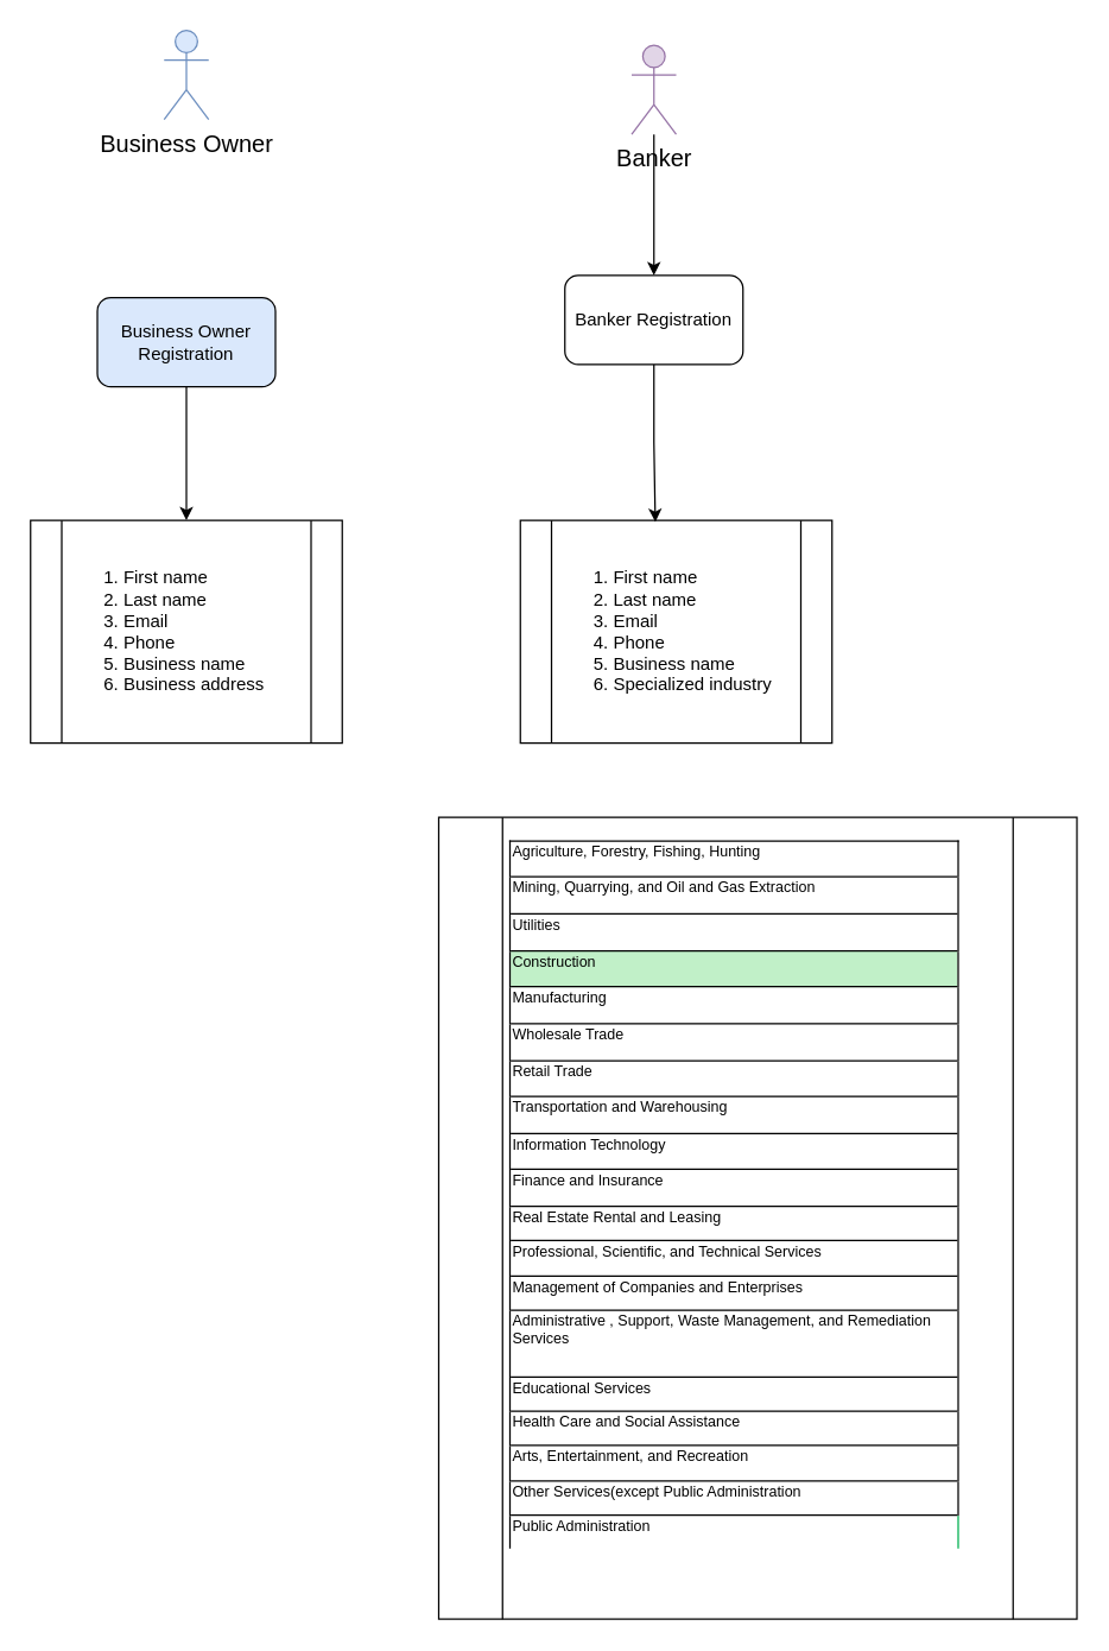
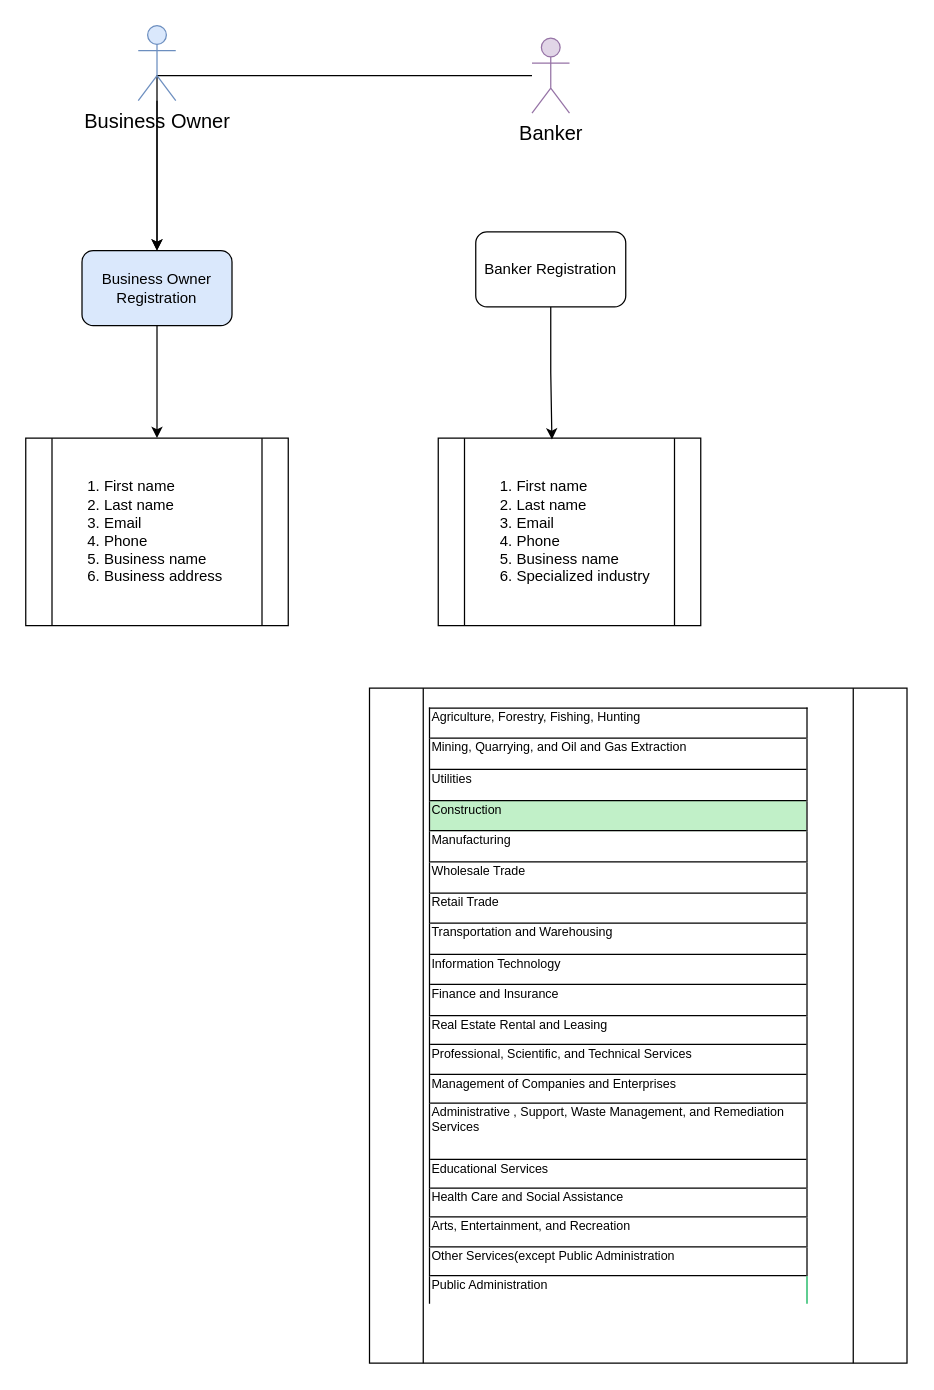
  <mxCell id="0" />
  <mxCell id="1" parent="0" />
- <mxCell id="3" style="edgeStyle=orthogonalEdgeStyle;rounded=0;orthogonalLoop=1;jettySize=auto;html=1;" edge="1" parent="1" source="11" target="7"><mxGeometry relative="1" as="geometry"><mxPoint x="350" y="70" as="sourcePoint" /></mxGeometry></mxCell>
+ <mxCell id="2" value="" style="edgeStyle=orthogonalEdgeStyle;rounded=0;orthogonalLoop=1;jettySize=auto;html=1;" edge="1" parent="1" source="10" target="5"><mxGeometry relative="1" as="geometry"><mxPoint x="125" y="140" as="sourcePoint" /></mxGeometry></mxCell>
+ <mxCell id="3" style="edgeStyle=orthogonalEdgeStyle;rounded=0;orthogonalLoop=1;jettySize=auto;html=1;" edge="1" parent="1" source="11" target="5"><mxGeometry relative="1" as="geometry"><mxPoint x="350" y="70" as="sourcePoint" /></mxGeometry></mxCell>
  <mxCell id="4" value="" style="edgeStyle=orthogonalEdgeStyle;rounded=0;orthogonalLoop=1;jettySize=auto;html=1;" edge="1" parent="1" source="5" target="6"><mxGeometry relative="1" as="geometry" /></mxCell>
  <mxCell id="5" value="Business Owner Registration" style="rounded=1;whiteSpace=wrap;html=1;fillColor=#dae8fc;" vertex="1" parent="1"><mxGeometry x="65" y="200" width="120" height="60" as="geometry" /></mxCell>
  <mxCell id="6" value="&lt;ol&gt;&lt;li&gt;First name&lt;/li&gt;&lt;li&gt;Last name&lt;/li&gt;&lt;li&gt;Email&lt;/li&gt;&lt;li&gt;Phone&lt;/li&gt;&lt;li&gt;Business name&lt;/li&gt;&lt;li&gt;Business address&lt;/li&gt;&lt;/ol&gt;" style="shape=process;whiteSpace=wrap;html=1;backgroundOutline=1;align=left;" vertex="1" parent="1"><mxGeometry x="20" y="350" width="210" height="150" as="geometry" /></mxCell>
  <mxCell id="7" value="Banker Registration" style="rounded=1;whiteSpace=wrap;html=1;" vertex="1" parent="1"><mxGeometry x="380" y="185" width="120" height="60" as="geometry" /></mxCell>
  <mxCell id="8" value="&lt;ol&gt;&lt;li&gt;First name&lt;/li&gt;&lt;li&gt;Last name&lt;/li&gt;&lt;li&gt;Email&lt;/li&gt;&lt;li&gt;Phone&lt;/li&gt;&lt;li&gt;Business name&lt;/li&gt;&lt;li&gt;Specialized industry&lt;/li&gt;&lt;/ol&gt;" style="shape=process;whiteSpace=wrap;html=1;backgroundOutline=1;align=left;" vertex="1" parent="1"><mxGeometry x="350" y="350" width="210" height="150" as="geometry" /></mxCell>
  <mxCell id="9" style="edgeStyle=orthogonalEdgeStyle;rounded=0;orthogonalLoop=1;jettySize=auto;html=1;entryX=0.433;entryY=0.007;entryDx=0;entryDy=0;entryPerimeter=0;" edge="1" parent="1" source="7" target="8"><mxGeometry relative="1" as="geometry" /></mxCell>
  <mxCell id="10" value="&lt;font style=&quot;font-size: 16px;&quot;&gt;Business Owner&lt;/font&gt;" style="shape=umlActor;verticalLabelPosition=bottom;verticalAlign=top;html=1;outlineConnect=0;fillColor=#dae8fc;strokeColor=#6c8ebf;" vertex="1" parent="1"><mxGeometry x="110" y="20" width="30" height="60" as="geometry" /></mxCell>
  <mxCell id="11" value="&lt;font style=&quot;font-size: 16px;&quot;&gt;Banker&lt;/font&gt;" style="shape=umlActor;verticalLabelPosition=bottom;verticalAlign=top;html=1;outlineConnect=0;fillColor=#e1d5e7;strokeColor=#9673a6;" vertex="1" parent="1"><mxGeometry x="425" y="30" width="30" height="60" as="geometry" /></mxCell>
  <mxCell id="12" value="&lt;table style=&quot;font-size: 10px;&quot;&gt;&lt;tbody&gt;&lt;tr&gt;&lt;td&gt;&lt;table style=&quot;border-collapse: collapse; width: 227pt;&quot; width=&quot;303&quot; cellspacing=&quot;0&quot; cellpadding=&quot;0&quot; border=&quot;0&quot;&gt;&lt;colgroup&gt;&lt;col style=&quot;width: 227pt;&quot; width=&quot;303&quot;&gt;&lt;/colgroup&gt;&lt;tbody&gt;&lt;tr style=&quot;height: 17pt;&quot; height=&quot;23&quot;&gt;&lt;td style=&quot;padding-top: 1px; padding-right: 1px; padding-left: 1px; font-family: &amp;quot;Aptos Narrow&amp;quot;, sans-serif; vertical-align: top; border-top: 0.5pt solid black; border-right: 0.5pt solid black; border-bottom: none; border-left: 0.5pt solid black; border-image: initial; height: 17pt; width: 227pt;&quot; width=&quot;303&quot; class=&quot;xl65&quot; height=&quot;23&quot;&gt;Agriculture, Forestry, Fishing, Hunting&lt;/td&gt;&lt;/tr&gt;&lt;tr style=&quot;height: 17pt;&quot; height=&quot;23&quot;&gt;&lt;td style=&quot;padding-top: 1px; padding-right: 1px; padding-left: 1px; font-family: &amp;quot;Aptos Narrow&amp;quot;, sans-serif; vertical-align: top; border-top: 0.5pt solid black; border-right: 0.5pt solid black; border-bottom: none; border-left: 0.5pt solid black; border-image: initial; height: 17pt; width: 227pt;&quot; width=&quot;303&quot; class=&quot;xl65&quot; height=&quot;23&quot;&gt;Mining, Quarrying, and Oil and Gas Extraction&lt;/td&gt;&lt;/tr&gt;&lt;tr style=&quot;height: 17pt;&quot; height=&quot;23&quot;&gt;&lt;td style=&quot;padding-top: 1px; padding-right: 1px; padding-left: 1px; font-family: &amp;quot;Aptos Narrow&amp;quot;, sans-serif; vertical-align: top; border-top: 0.5pt solid black; border-right: 0.5pt solid black; border-bottom: none; border-left: 0.5pt solid black; border-image: initial; height: 17pt; width: 227pt;&quot; width=&quot;303&quot; class=&quot;xl65&quot; height=&quot;23&quot;&gt;Utilities&lt;/td&gt;&lt;/tr&gt;&lt;tr style=&quot;height: 17pt;&quot; height=&quot;23&quot;&gt;&lt;td style=&quot;padding-top: 1px; padding-right: 1px; padding-left: 1px; font-family: &amp;quot;Aptos Narrow&amp;quot;, sans-serif; vertical-align: top; border-top: 0.5pt solid black; border-right: 0.5pt solid black; border-bottom: none; border-left: 0.5pt solid black; border-image: initial; background: rgb(193, 240, 200); height: 17pt; width: 227pt;&quot; width=&quot;303&quot; class=&quot;xl67&quot; height=&quot;23&quot;&gt;Construction&lt;/td&gt;&lt;/tr&gt;&lt;tr style=&quot;height: 17pt;&quot; height=&quot;23&quot;&gt;&lt;td style=&quot;padding-top: 1px; padding-right: 1px; padding-left: 1px; font-family: &amp;quot;Aptos Narrow&amp;quot;, sans-serif; vertical-align: top; border-top: 0.5pt solid black; border-right: 0.5pt solid black; border-bottom: none; border-left: 0.5pt solid black; border-image: initial; height: 17pt; width: 227pt;&quot; width=&quot;303&quot; class=&quot;xl65&quot; height=&quot;23&quot;&gt;Manufacturing&lt;/td&gt;&lt;/tr&gt;&lt;tr style=&quot;height: 17pt;&quot; height=&quot;23&quot;&gt;&lt;td style=&quot;padding-top: 1px; padding-right: 1px; padding-left: 1px; font-family: &amp;quot;Aptos Narrow&amp;quot;, sans-serif; vertical-align: top; border-top: 0.5pt solid black; border-right: 0.5pt solid black; border-bottom: none; border-left: 0.5pt solid black; border-image: initial; height: 17pt; width: 227pt;&quot; width=&quot;303&quot; class=&quot;xl65&quot; height=&quot;23&quot;&gt;Wholesale Trade&lt;/td&gt;&lt;/tr&gt;&lt;tr style=&quot;height: 17pt;&quot; height=&quot;23&quot;&gt;&lt;td style=&quot;padding-top: 1px; padding-right: 1px; padding-left: 1px; font-family: &amp;quot;Aptos Narrow&amp;quot;, sans-serif; vertical-align: top; border-top: 0.5pt solid black; border-right: 0.5pt solid black; border-bottom: none; border-left: 0.5pt solid black; border-image: initial; height: 17pt; width: 227pt;&quot; width=&quot;303&quot; class=&quot;xl65&quot; height=&quot;23&quot;&gt;Retail Trade&lt;/td&gt;&lt;/tr&gt;&lt;tr style=&quot;height: 17pt;&quot; height=&quot;23&quot;&gt;&lt;td style=&quot;padding-top: 1px; padding-right: 1px; padding-left: 1px; font-family: &amp;quot;Aptos Narrow&amp;quot;, sans-serif; vertical-align: top; border-top: 0.5pt solid black; border-right: 0.5pt solid black; border-bottom: none; border-left: 0.5pt solid black; border-image: initial; height: 17pt; width: 227pt;&quot; width=&quot;303&quot; class=&quot;xl65&quot; height=&quot;23&quot;&gt;Transportation and Warehousing&lt;/td&gt;&lt;/tr&gt;&lt;tr style=&quot;height: 17pt;&quot; height=&quot;23&quot;&gt;&lt;td style=&quot;padding-top: 1px; padding-right: 1px; padding-left: 1px; font-family: &amp;quot;Aptos Narrow&amp;quot;, sans-serif; vertical-align: top; border-top: 0.5pt solid black; border-right: 0.5pt solid black; border-bottom: none; border-left: 0.5pt solid black; border-image: initial; height: 17pt; width: 227pt;&quot; width=&quot;303&quot; class=&quot;xl65&quot; height=&quot;23&quot;&gt;Information Technology&lt;/td&gt;&lt;/tr&gt;&lt;tr style=&quot;height: 17pt;&quot; height=&quot;23&quot;&gt;&lt;td style=&quot;padding-top: 1px; padding-right: 1px; padding-left: 1px; font-family: &amp;quot;Aptos Narrow&amp;quot;, sans-serif; vertical-align: top; border-top: 0.5pt solid black; border-right: 0.5pt solid black; border-bottom: none; border-left: 0.5pt solid black; border-image: initial; height: 17pt; width: 227pt;&quot; width=&quot;303&quot; class=&quot;xl65&quot; height=&quot;23&quot;&gt;Finance and Insurance&lt;/td&gt;&lt;/tr&gt;&lt;tr style=&quot;height: 16pt;&quot; height=&quot;21&quot;&gt;&lt;td style=&quot;padding-top: 1px; padding-right: 1px; padding-left: 1px; font-family: &amp;quot;Aptos Narrow&amp;quot;, sans-serif; vertical-align: top; border-top: 0.5pt solid black; border-right: 0.5pt solid black; border-bottom: none; border-left: 0.5pt solid black; border-image: initial; height: 16pt; width: 227pt;&quot; width=&quot;303&quot; class=&quot;xl65&quot; height=&quot;21&quot;&gt;Real Estate Rental and Leasing&lt;/td&gt;&lt;/tr&gt;&lt;tr style=&quot;height: 16pt;&quot; height=&quot;21&quot;&gt;&lt;td style=&quot;padding-top: 1px; padding-right: 1px; padding-left: 1px; font-family: &amp;quot;Aptos Narrow&amp;quot;, sans-serif; vertical-align: top; border-top: 0.5pt solid black; border-right: 0.5pt solid black; border-bottom: none; border-left: 0.5pt solid black; border-image: initial; height: 16pt; width: 227pt;&quot; width=&quot;303&quot; class=&quot;xl65&quot; height=&quot;21&quot;&gt;Professional, Scientific, and Technical Services&lt;/td&gt;&lt;/tr&gt;&lt;tr style=&quot;height: 16pt;&quot; height=&quot;21&quot;&gt;&lt;td style=&quot;padding-top: 1px; padding-right: 1px; padding-left: 1px; font-family: &amp;quot;Aptos Narrow&amp;quot;, sans-serif; vertical-align: top; border-top: 0.5pt solid black; border-right: 0.5pt solid black; border-bottom: none; border-left: 0.5pt solid black; border-image: initial; height: 16pt; width: 227pt;&quot; width=&quot;303&quot; class=&quot;xl65&quot; height=&quot;21&quot;&gt;Management of Companies and Enterprises&lt;/td&gt;&lt;/tr&gt;&lt;tr style=&quot;height: 32pt;&quot; height=&quot;43&quot;&gt;&lt;td style=&quot;padding-top: 1px; padding-right: 1px; padding-left: 1px; font-family: &amp;quot;Aptos Narrow&amp;quot;, sans-serif; vertical-align: top; border-top: 0.5pt solid black; border-right: 0.5pt solid black; border-bottom: none; border-left: 0.5pt solid black; border-image: initial; height: 32pt; width: 227pt;&quot; width=&quot;303&quot; class=&quot;xl65&quot; height=&quot;43&quot;&gt;Administrative , Support, Waste Management, and Remediation Services&amp;nbsp;&lt;/td&gt;&lt;/tr&gt;&lt;tr style=&quot;height: 16pt;&quot; height=&quot;21&quot;&gt;&lt;td style=&quot;padding-top: 1px; padding-right: 1px; padding-left: 1px; font-family: &amp;quot;Aptos Narrow&amp;quot;, sans-serif; vertical-align: top; border-top: 0.5pt solid black; border-right: 0.5pt solid black; border-bottom: none; border-left: 0.5pt solid black; border-image: initial; height: 16pt; width: 227pt;&quot; width=&quot;303&quot; class=&quot;xl65&quot; height=&quot;21&quot;&gt;Educational Services&lt;/td&gt;&lt;/tr&gt;&lt;tr style=&quot;height: 16pt;&quot; height=&quot;21&quot;&gt;&lt;td style=&quot;padding-top: 1px; padding-right: 1px; padding-left: 1px; font-family: &amp;quot;Aptos Narrow&amp;quot;, sans-serif; vertical-align: top; border-top: 0.5pt solid black; border-right: 0.5pt solid black; border-bottom: none; border-left: 0.5pt solid black; border-image: initial; height: 16pt; width: 227pt;&quot; width=&quot;303&quot; class=&quot;xl65&quot; height=&quot;21&quot;&gt;Health Care and Social Assistance&amp;nbsp;&lt;/td&gt;&lt;/tr&gt;&lt;tr style=&quot;height: 16pt;&quot; height=&quot;21&quot;&gt;&lt;td style=&quot;padding-top: 1px; padding-right: 1px; padding-left: 1px; font-family: &amp;quot;Aptos Narrow&amp;quot;, sans-serif; vertical-align: top; border-top: 0.5pt solid black; border-right: 0.5pt solid black; border-bottom: none; border-left: 0.5pt solid black; border-image: initial; height: 16pt; width: 227pt;&quot; width=&quot;303&quot; class=&quot;xl65&quot; height=&quot;21&quot;&gt;Arts, Entertainment, and Recreation&lt;/td&gt;&lt;/tr&gt;&lt;tr style=&quot;height: 16pt;&quot; height=&quot;21&quot;&gt;&lt;td style=&quot;padding-top: 1px; padding-right: 1px; padding-left: 1px; font-family: &amp;quot;Aptos Narrow&amp;quot;, sans-serif; vertical-align: top; border-top: 0.5pt solid black; border-right: 0.5pt solid black; border-bottom: none; border-left: 0.5pt solid black; border-image: initial; height: 16pt; width: 227pt;&quot; width=&quot;303&quot; class=&quot;xl65&quot; height=&quot;21&quot;&gt;Other Services(except Public Administration&lt;/td&gt;&lt;/tr&gt;&lt;tr style=&quot;height: 16pt;&quot; height=&quot;21&quot;&gt;&lt;td style=&quot;padding-top: 1px; padding-right: 1px; padding-left: 1px; font-family: &amp;quot;Aptos Narrow&amp;quot;, sans-serif; vertical-align: top; border-top: 0.5pt solid black; border-right: 0.5pt solid rgb(0, 176, 80); border-bottom: none; border-left: 0.5pt solid black; border-image: initial; height: 16pt; width: 227pt;&quot; width=&quot;303&quot; class=&quot;xl66&quot; height=&quot;21&quot;&gt;Public Administration&lt;/td&gt;&lt;/tr&gt;&lt;/tbody&gt;&lt;/table&gt;&lt;/td&gt;&lt;/tr&gt;&lt;tr&gt;&lt;td&gt;&lt;br&gt;&lt;/td&gt;&lt;/tr&gt;&lt;tr&gt;&lt;td&gt;&lt;br&gt;&lt;/td&gt;&lt;/tr&gt;&lt;/tbody&gt;&lt;/table&gt;" style="shape=process;whiteSpace=wrap;html=1;backgroundOutline=1;align=left;" vertex="1" parent="1"><mxGeometry x="295" y="550" width="430" height="540" as="geometry" /></mxCell>
